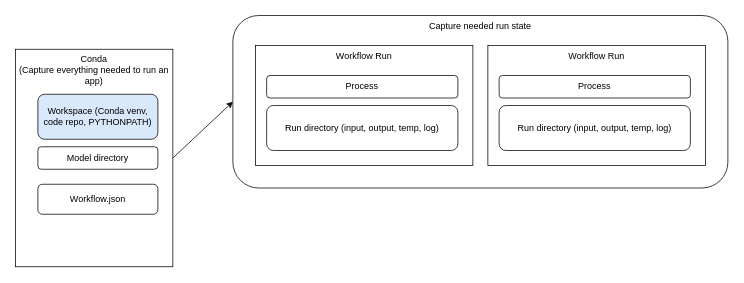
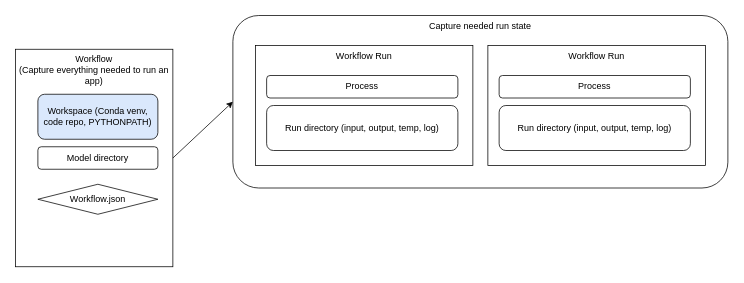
  <mxCell id="0" />
  <mxCell id="1" parent="0" />
  <mxCell id="2" value="" style="rounded=1;whiteSpace=wrap;html=1;" vertex="1" parent="1"><mxGeometry x="310" y="20" width="660" height="230" as="geometry" /></mxCell>
  <mxCell id="3" value="" style="rounded=0;whiteSpace=wrap;html=1;" vertex="1" parent="1"><mxGeometry x="20" y="65" width="210" height="290" as="geometry" /></mxCell>
- <mxCell id="4" value="Conda &lt;br&gt;(Capture everything needed to run an app)" style="text;html=1;strokeColor=none;fillColor=none;align=center;verticalAlign=middle;whiteSpace=wrap;rounded=0;" vertex="1" parent="1"><mxGeometry x="20" y="65" width="210" height="55" as="geometry" /></mxCell>
+ <mxCell id="4" value="Workflow &lt;br&gt;(Capture everything needed to run an app)" style="text;html=1;strokeColor=none;fillColor=none;align=center;verticalAlign=middle;whiteSpace=wrap;rounded=0;" vertex="1" parent="1"><mxGeometry x="20" y="65" width="210" height="55" as="geometry" /></mxCell>
  <mxCell id="5" value="" style="rounded=0;whiteSpace=wrap;html=1;" vertex="1" parent="1"><mxGeometry x="340" y="60" width="290" height="160" as="geometry" /></mxCell>
  <mxCell id="6" value="Workflow Run" style="text;html=1;strokeColor=none;fillColor=none;align=center;verticalAlign=middle;whiteSpace=wrap;rounded=0;" vertex="1" parent="1"><mxGeometry x="430" y="60" width="110" height="30" as="geometry" /></mxCell>
  <mxCell id="7" value="Process" style="rounded=1;whiteSpace=wrap;html=1;" vertex="1" parent="1"><mxGeometry x="355" y="100" width="255" height="30" as="geometry" /></mxCell>
  <mxCell id="8" value="Run directory (input, output, temp, log)" style="rounded=1;whiteSpace=wrap;html=1;" vertex="1" parent="1"><mxGeometry x="355" y="140" width="255" height="60" as="geometry" /></mxCell>
  <mxCell id="9" value="Workspace (Conda venv, code repo, PYTHONPATH)" style="rounded=1;whiteSpace=wrap;html=1;fillColor=#dae8fc;" vertex="1" parent="1"><mxGeometry x="50" y="125" width="160" height="60" as="geometry" /></mxCell>
  <mxCell id="10" value="Model directory" style="rounded=1;whiteSpace=wrap;html=1;" vertex="1" parent="1"><mxGeometry x="50" y="195" width="160" height="30" as="geometry" /></mxCell>
- <mxCell id="11" value="Workflow.json" style="rounded=1;whiteSpace=wrap;html=1;" vertex="1" parent="1"><mxGeometry x="50" y="245" width="160" height="40" as="geometry" /></mxCell>
+ <mxCell id="11" value="Workflow.json" style="rhombus;whiteSpace=wrap;html=1;" vertex="1" parent="1"><mxGeometry x="50" y="245" width="160" height="40" as="geometry" /></mxCell>
  <mxCell id="12" value="" style="rounded=0;whiteSpace=wrap;html=1;" vertex="1" parent="1"><mxGeometry x="650" y="60" width="290" height="160" as="geometry" /></mxCell>
  <mxCell id="13" value="Workflow Run" style="text;html=1;strokeColor=none;fillColor=none;align=center;verticalAlign=middle;whiteSpace=wrap;rounded=0;" vertex="1" parent="1"><mxGeometry x="740" y="60" width="110" height="30" as="geometry" /></mxCell>
  <mxCell id="14" value="Process" style="rounded=1;whiteSpace=wrap;html=1;" vertex="1" parent="1"><mxGeometry x="665" y="100" width="255" height="30" as="geometry" /></mxCell>
  <mxCell id="15" value="Run directory (input, output, temp, log)" style="rounded=1;whiteSpace=wrap;html=1;" vertex="1" parent="1"><mxGeometry x="665" y="140" width="255" height="60" as="geometry" /></mxCell>
  <mxCell id="16" value="" style="endArrow=classic;html=1;exitX=1;exitY=0.5;exitDx=0;exitDy=0;entryX=0;entryY=0.5;entryDx=0;entryDy=0;" edge="1" parent="1" source="3" target="2"><mxGeometry width="50" height="50" relative="1" as="geometry"><mxPoint x="370" y="340" as="sourcePoint" /><mxPoint x="420" y="290" as="targetPoint" /></mxGeometry></mxCell>
  <mxCell id="17" value="Capture needed run state" style="text;html=1;strokeColor=none;fillColor=none;align=center;verticalAlign=middle;whiteSpace=wrap;rounded=0;" vertex="1" parent="1"><mxGeometry x="525" y="20" width="230" height="30" as="geometry" /></mxCell>
